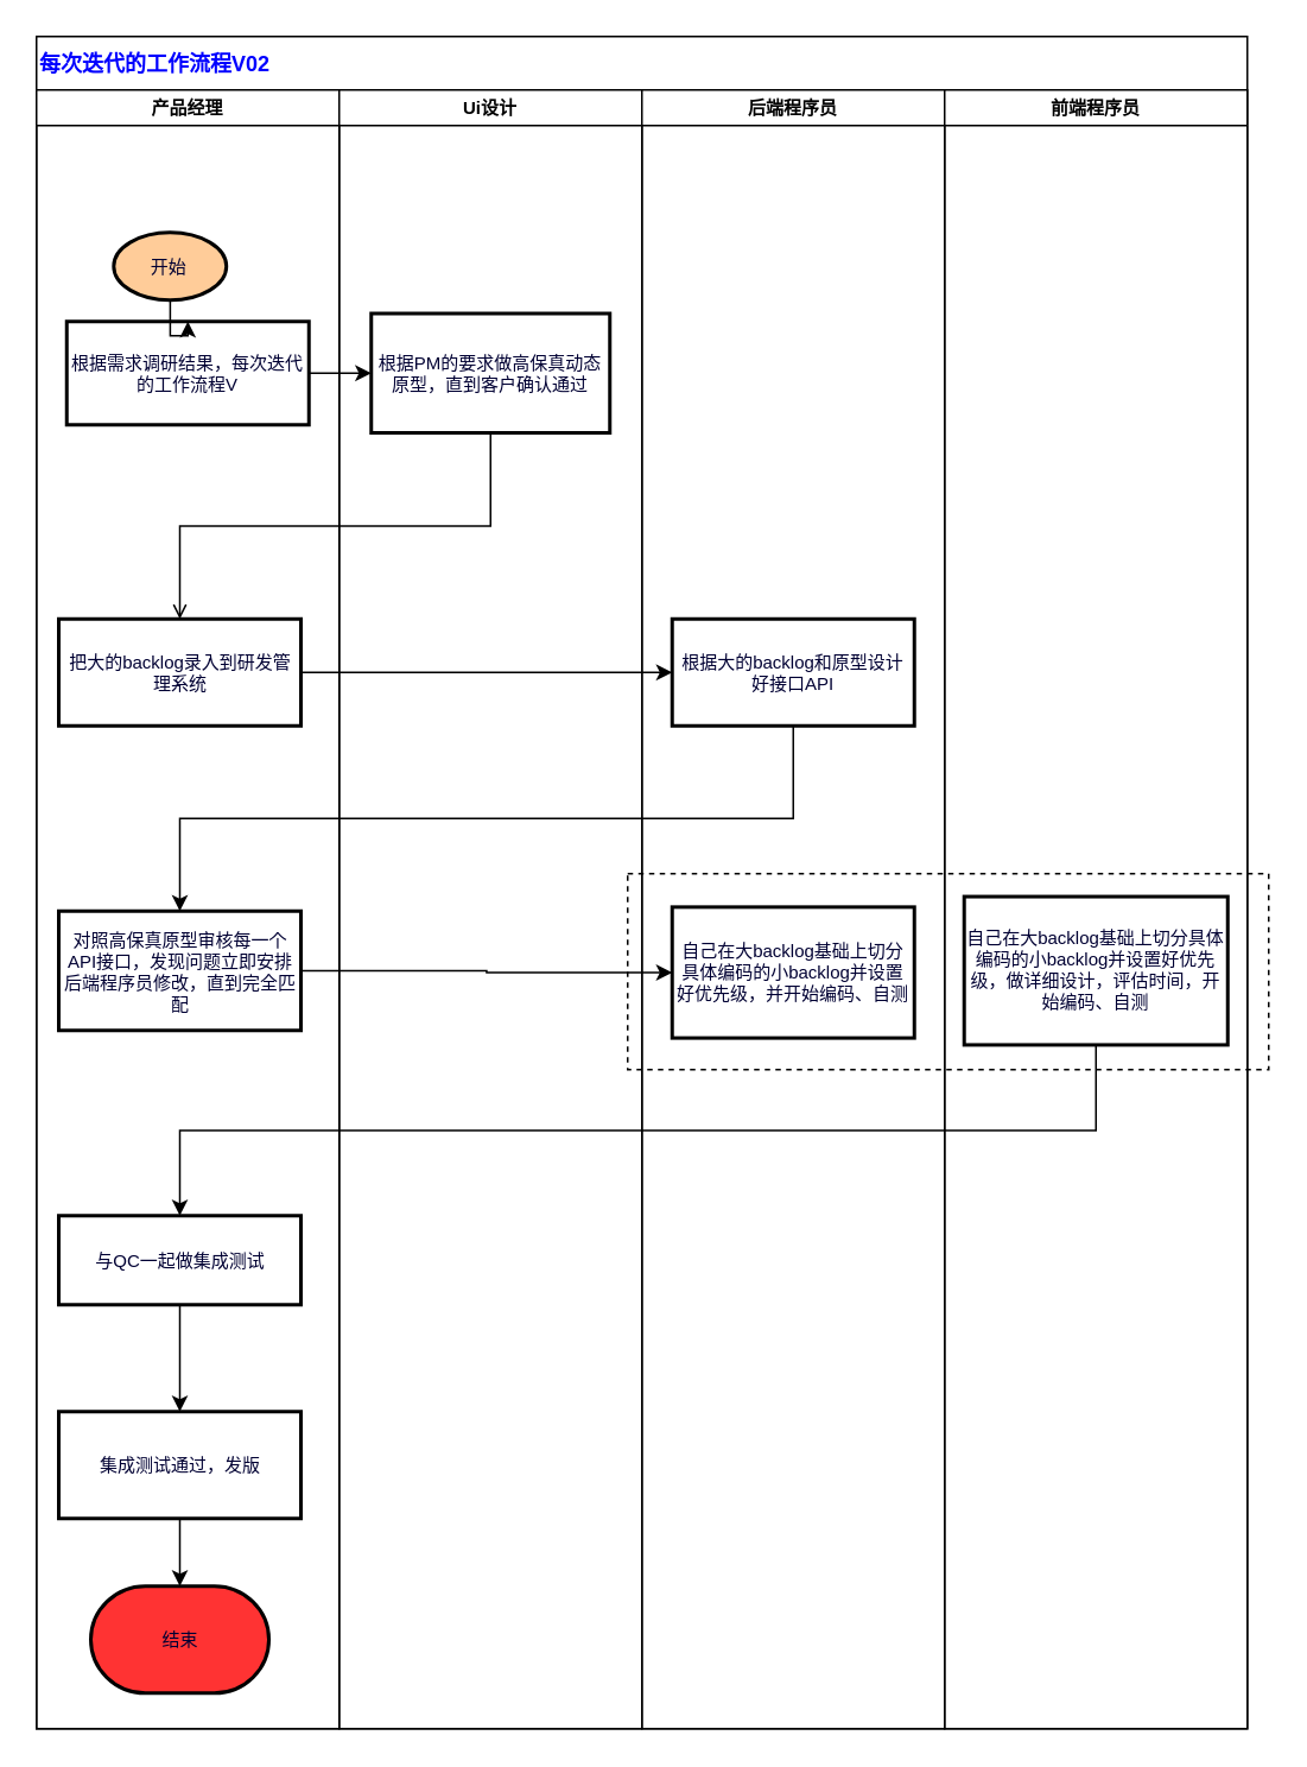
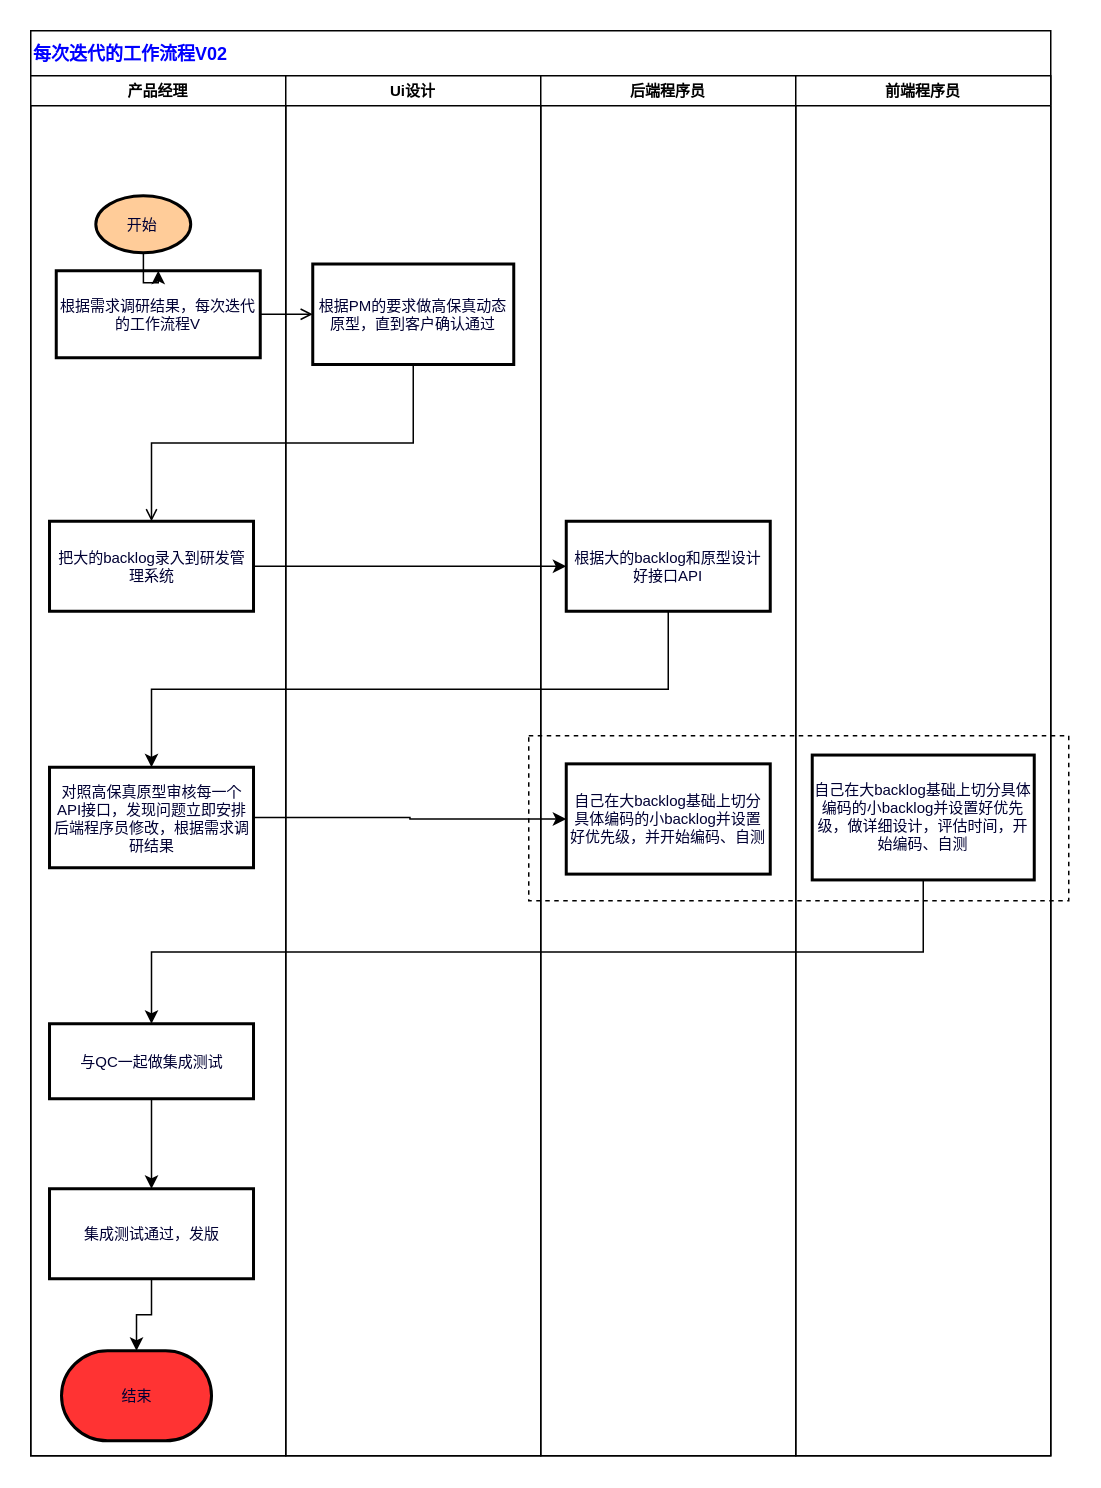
  <mxCell id="0" />
  <mxCell id="1" parent="0" />
  <mxCell id="2" value="每次迭代的工作流程V02" style="swimlane;childLayout=stackLayout;resizeParent=1;resizeParentMax=0;startSize=30;align=left;fontSize=12;fontColor=#0000FF;" parent="1" vertex="1"><mxGeometry x="20" y="20" width="680" height="950" as="geometry"><mxRectangle x="230" y="30" width="70" height="30" as="alternateBounds" /></mxGeometry></mxCell>
  <mxCell id="3" value="产品经理" style="swimlane;startSize=20;fontSize=10;" parent="2" vertex="1"><mxGeometry y="30" width="170" height="920" as="geometry" /></mxCell>
  <mxCell id="4" value="开始" style="strokeWidth=2;html=1;shape=mxgraph.flowchart.start_1;whiteSpace=wrap;fontSize=10;fontColor=#000033;labelBackgroundColor=none;fillColor=#FFCC99;aspect=fixed;" parent="3" vertex="1"><mxGeometry x="43.37" y="80" width="63.27" height="38" as="geometry" /></mxCell>
  <mxCell id="5" value="根据需求调研结果，每次迭代的工作流程V" style="whiteSpace=wrap;html=1;fontSize=10;fillColor=none;fontColor=#000033;strokeWidth=2;labelBackgroundColor=none;aspect=fixed;" vertex="1" parent="3"><mxGeometry x="17.005" y="130" width="136" height="58" as="geometry" /></mxCell>
  <mxCell id="6" value="" style="edgeStyle=orthogonalEdgeStyle;rounded=0;orthogonalLoop=1;jettySize=auto;html=1;fontSize=10;fontColor=#000033;" edge="1" parent="3" source="4" target="5"><mxGeometry relative="1" as="geometry" /></mxCell>
  <mxCell id="7" value="把大的backlog录入到研发管理系统" style="whiteSpace=wrap;html=1;fontSize=10;fillColor=none;fontColor=#000033;strokeWidth=2;labelBackgroundColor=none;" vertex="1" parent="3"><mxGeometry x="12.505" y="297" width="136" height="60" as="geometry" /></mxCell>
- <mxCell id="8" value="对照高保真原型审核每一个API接口，发现问题立即安排后端程序员修改，直到完全匹配" style="whiteSpace=wrap;html=1;fontSize=10;fillColor=none;fontColor=#000033;strokeWidth=2;labelBackgroundColor=none;" vertex="1" parent="3"><mxGeometry x="12.505" y="461" width="136" height="67" as="geometry" /></mxCell>
+ <mxCell id="8" value="对照高保真原型审核每一个API接口，发现问题立即安排后端程序员修改，根据需求调研结果" style="whiteSpace=wrap;html=1;fontSize=10;fillColor=none;fontColor=#000033;strokeWidth=2;labelBackgroundColor=none;" vertex="1" parent="3"><mxGeometry x="12.505" y="461" width="136" height="67" as="geometry" /></mxCell>
  <mxCell id="9" value="" style="edgeStyle=orthogonalEdgeStyle;rounded=0;orthogonalLoop=1;jettySize=auto;html=1;fontSize=10;fontColor=#000033;" edge="1" parent="3" source="10" target="12"><mxGeometry relative="1" as="geometry" /></mxCell>
  <mxCell id="10" value="与QC一起做集成测试" style="whiteSpace=wrap;html=1;fontSize=10;fillColor=none;fontColor=#000033;strokeWidth=2;labelBackgroundColor=none;" vertex="1" parent="3"><mxGeometry x="12.505" y="632" width="136" height="50" as="geometry" /></mxCell>
  <mxCell id="11" style="edgeStyle=orthogonalEdgeStyle;rounded=0;orthogonalLoop=1;jettySize=auto;html=1;exitX=0.5;exitY=1;exitDx=0;exitDy=0;entryX=0.5;entryY=0;entryDx=0;entryDy=0;entryPerimeter=0;fontSize=10;fontColor=#000033;" edge="1" parent="3" source="12" target="13"><mxGeometry relative="1" as="geometry" /></mxCell>
  <mxCell id="12" value="集成测试通过，发版" style="whiteSpace=wrap;html=1;fontSize=10;fillColor=none;fontColor=#000033;strokeWidth=2;labelBackgroundColor=none;" vertex="1" parent="3"><mxGeometry x="12.505" y="742.005" width="136" height="60" as="geometry" /></mxCell>
- <mxCell id="13" value="结束" style="strokeWidth=2;html=1;shape=mxgraph.flowchart.terminator;whiteSpace=wrap;labelBackgroundColor=none;fontSize=10;fontColor=#000033;fillColor=#FF3333;" vertex="1" parent="3"><mxGeometry x="30.51" y="840" width="100" height="60" as="geometry" /></mxCell>
+ <mxCell id="13" value="结束" style="strokeWidth=2;html=1;shape=mxgraph.flowchart.terminator;whiteSpace=wrap;labelBackgroundColor=none;fontSize=10;fontColor=#000033;fillColor=#FF3333;" vertex="1" parent="3"><mxGeometry x="20.51" y="850" width="100" height="60" as="geometry" /></mxCell>
  <mxCell id="14" value="Ui设计" style="swimlane;startSize=20;fontSize=10;" parent="2" vertex="1"><mxGeometry x="170" y="30" width="170" height="920" as="geometry" /></mxCell>
  <mxCell id="15" value="根据PM的要求做高保真动态原型，直到客户确认通过" style="whiteSpace=wrap;html=1;fontSize=10;fillColor=none;fontColor=#000033;strokeWidth=2;labelBackgroundColor=none;aspect=fixed;" vertex="1" parent="14"><mxGeometry x="18" y="125.51" width="134" height="66.99" as="geometry" /></mxCell>
  <mxCell id="16" value="后端程序员" style="swimlane;startSize=20;fontSize=10;" parent="2" vertex="1"><mxGeometry x="340" y="30" width="170" height="920" as="geometry" /></mxCell>
  <mxCell id="17" value="根据大的backlog和原型设计好接口API" style="whiteSpace=wrap;html=1;fontSize=10;fillColor=none;fontColor=#000033;strokeWidth=2;labelBackgroundColor=none;" vertex="1" parent="16"><mxGeometry x="17" y="296.995" width="136" height="60" as="geometry" /></mxCell>
  <mxCell id="18" value="自己在大backlog基础上切分具体编码的小backlog并设置好优先级，并开始编码、自测" style="whiteSpace=wrap;html=1;fontSize=10;fillColor=none;fontColor=#000033;strokeWidth=2;labelBackgroundColor=none;" vertex="1" parent="16"><mxGeometry x="17" y="458.74" width="136" height="73.5" as="geometry" /></mxCell>
  <mxCell id="19" value="前端程序员" style="swimlane;startSize=20;fontSize=10;" parent="2" vertex="1"><mxGeometry x="510" y="30" width="170" height="920" as="geometry" /></mxCell>
  <mxCell id="20" value="自己在大backlog基础上切分具体编码的小backlog并设置好优先级，做详细设计，评估时间，开始编码、自测" style="whiteSpace=wrap;html=1;fontSize=10;fillColor=none;fontColor=#000033;strokeWidth=2;labelBackgroundColor=none;" vertex="1" parent="19"><mxGeometry x="10.99" y="452.87" width="148.01" height="83.25" as="geometry" /></mxCell>
- <mxCell id="21" value="" style="edgeStyle=orthogonalEdgeStyle;rounded=0;orthogonalLoop=1;jettySize=auto;html=1;fontSize=10;fontColor=#000033;" edge="1" parent="2" source="5" target="15"><mxGeometry relative="1" as="geometry" /></mxCell>
+ <mxCell id="21" value="" style="edgeStyle=orthogonalEdgeStyle;rounded=0;orthogonalLoop=1;jettySize=auto;html=1;fontSize=10;fontColor=#000033;endArrow=open;" edge="1" parent="2" source="5" target="15"><mxGeometry relative="1" as="geometry" /></mxCell>
  <mxCell id="22" value="" style="edgeStyle=orthogonalEdgeStyle;rounded=0;orthogonalLoop=1;jettySize=auto;html=1;fontSize=10;fontColor=#000033;exitX=0.5;exitY=1;exitDx=0;exitDy=0;endArrow=open;" edge="1" parent="2" source="15" target="7"><mxGeometry relative="1" as="geometry" /></mxCell>
  <mxCell id="23" value="" style="edgeStyle=orthogonalEdgeStyle;rounded=0;orthogonalLoop=1;jettySize=auto;html=1;fontSize=10;fontColor=#000033;" edge="1" parent="2" source="7" target="17"><mxGeometry relative="1" as="geometry" /></mxCell>
  <mxCell id="24" value="" style="edgeStyle=orthogonalEdgeStyle;rounded=0;orthogonalLoop=1;jettySize=auto;html=1;fontSize=10;fontColor=#000033;exitX=0.5;exitY=1;exitDx=0;exitDy=0;" edge="1" parent="2" source="17" target="8"><mxGeometry relative="1" as="geometry" /></mxCell>
  <mxCell id="25" value="" style="edgeStyle=orthogonalEdgeStyle;rounded=0;orthogonalLoop=1;jettySize=auto;html=1;fontSize=10;fontColor=#000033;" edge="1" parent="2" source="8" target="18"><mxGeometry relative="1" as="geometry" /></mxCell>
  <mxCell id="26" style="edgeStyle=orthogonalEdgeStyle;rounded=0;orthogonalLoop=1;jettySize=auto;html=1;exitX=0.5;exitY=1;exitDx=0;exitDy=0;entryX=0.5;entryY=0;entryDx=0;entryDy=0;fontSize=10;fontColor=#000033;" edge="1" parent="2" source="20" target="10"><mxGeometry relative="1" as="geometry" /></mxCell>
  <mxCell id="27" value="" style="rounded=0;whiteSpace=wrap;html=1;dashed=1;labelBackgroundColor=none;fontSize=10;fontColor=#000033;fillColor=none;" vertex="1" parent="1"><mxGeometry x="352" y="490" width="360" height="110" as="geometry" /></mxCell>
